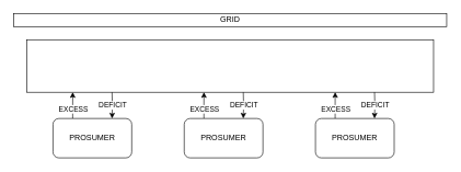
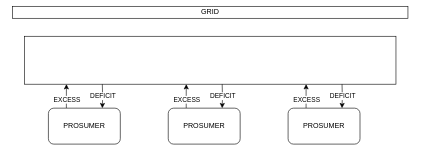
  <mxCell id="0" />
  <mxCell id="1" parent="0" />
- <mxCell id="2" value="GRID" style="rounded=0;whiteSpace=wrap;html=1;" vertex="1" parent="1"><mxGeometry x="20" y="20" width="660" height="20" as="geometry" /></mxCell>
+ <mxCell id="2" value="GRID" style="rounded=0;whiteSpace=wrap;html=1;" vertex="1" parent="1"><mxGeometry x="20" y="10" width="660" height="20" as="geometry" /></mxCell>
  <mxCell id="3" value="" style="group" vertex="1" connectable="0" parent="1"><mxGeometry x="40" y="60" width="620" height="180" as="geometry" /></mxCell>
  <mxCell id="4" value="" style="rounded=0;whiteSpace=wrap;html=1;" vertex="1" parent="3"><mxGeometry width="620" height="80" as="geometry" /></mxCell>
  <mxCell id="5" style="edgeStyle=orthogonalEdgeStyle;rounded=0;orthogonalLoop=1;jettySize=auto;html=1;exitX=0.25;exitY=0;exitDx=0;exitDy=0;" edge="1" parent="3" source="7"><mxGeometry relative="1" as="geometry"><mxPoint x="70.056" y="80" as="targetPoint" /></mxGeometry></mxCell>
  <mxCell id="6" value="EXCESS" style="edgeLabel;html=1;align=center;verticalAlign=middle;resizable=0;points=[];" vertex="1" connectable="0" parent="5"><mxGeometry x="-0.266" relative="1" as="geometry"><mxPoint as="offset" /></mxGeometry></mxCell>
  <mxCell id="7" value="PROSUMER" style="rounded=1;whiteSpace=wrap;html=1;" vertex="1" parent="3"><mxGeometry x="40" y="120" width="120" height="60" as="geometry" /></mxCell>
  <mxCell id="8" style="edgeStyle=orthogonalEdgeStyle;rounded=0;orthogonalLoop=1;jettySize=auto;html=1;entryX=0.75;entryY=0;entryDx=0;entryDy=0;" edge="1" parent="3" target="7"><mxGeometry relative="1" as="geometry"><mxPoint x="130.0" y="80" as="sourcePoint" /></mxGeometry></mxCell>
  <mxCell id="9" value="DEFICIT" style="edgeLabel;html=1;align=center;verticalAlign=middle;resizable=0;points=[];" vertex="1" connectable="0" parent="8"><mxGeometry x="-0.343" relative="1" as="geometry"><mxPoint y="6.8" as="offset" /></mxGeometry></mxCell>
  <mxCell id="10" style="edgeStyle=orthogonalEdgeStyle;rounded=0;orthogonalLoop=1;jettySize=auto;html=1;exitX=0.25;exitY=0;exitDx=0;exitDy=0;" edge="1" parent="3" source="12"><mxGeometry relative="1" as="geometry"><mxPoint x="270.056" y="80" as="targetPoint" /></mxGeometry></mxCell>
  <mxCell id="11" value="EXCESS" style="edgeLabel;html=1;align=center;verticalAlign=middle;resizable=0;points=[];" vertex="1" connectable="0" parent="10"><mxGeometry x="-0.266" relative="1" as="geometry"><mxPoint as="offset" /></mxGeometry></mxCell>
  <mxCell id="12" value="PROSUMER" style="rounded=1;whiteSpace=wrap;html=1;" vertex="1" parent="3"><mxGeometry x="240" y="120" width="120" height="60" as="geometry" /></mxCell>
  <mxCell id="13" style="edgeStyle=orthogonalEdgeStyle;rounded=0;orthogonalLoop=1;jettySize=auto;html=1;entryX=0.75;entryY=0;entryDx=0;entryDy=0;" edge="1" parent="3" target="12"><mxGeometry relative="1" as="geometry"><mxPoint x="330.0" y="80" as="sourcePoint" /></mxGeometry></mxCell>
  <mxCell id="14" value="DEFICIT" style="edgeLabel;html=1;align=center;verticalAlign=middle;resizable=0;points=[];" vertex="1" connectable="0" parent="13"><mxGeometry x="-0.343" relative="1" as="geometry"><mxPoint y="6.8" as="offset" /></mxGeometry></mxCell>
  <mxCell id="15" style="edgeStyle=orthogonalEdgeStyle;rounded=0;orthogonalLoop=1;jettySize=auto;html=1;exitX=0.25;exitY=0;exitDx=0;exitDy=0;" edge="1" parent="3" source="17"><mxGeometry relative="1" as="geometry"><mxPoint x="470.056" y="80" as="targetPoint" /></mxGeometry></mxCell>
  <mxCell id="16" value="EXCESS" style="edgeLabel;html=1;align=center;verticalAlign=middle;resizable=0;points=[];" vertex="1" connectable="0" parent="15"><mxGeometry x="-0.266" relative="1" as="geometry"><mxPoint as="offset" /></mxGeometry></mxCell>
  <mxCell id="17" value="PROSUMER" style="rounded=1;whiteSpace=wrap;html=1;" vertex="1" parent="3"><mxGeometry x="440" y="120" width="120" height="60" as="geometry" /></mxCell>
  <mxCell id="18" style="edgeStyle=orthogonalEdgeStyle;rounded=0;orthogonalLoop=1;jettySize=auto;html=1;entryX=0.75;entryY=0;entryDx=0;entryDy=0;" edge="1" parent="3" target="17"><mxGeometry relative="1" as="geometry"><mxPoint x="530.0" y="80" as="sourcePoint" /></mxGeometry></mxCell>
  <mxCell id="19" value="DEFICIT" style="edgeLabel;html=1;align=center;verticalAlign=middle;resizable=0;points=[];" vertex="1" connectable="0" parent="18"><mxGeometry x="-0.343" relative="1" as="geometry"><mxPoint y="6.8" as="offset" /></mxGeometry></mxCell>
